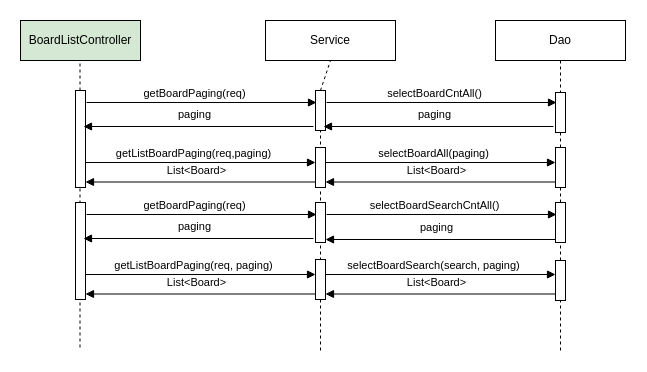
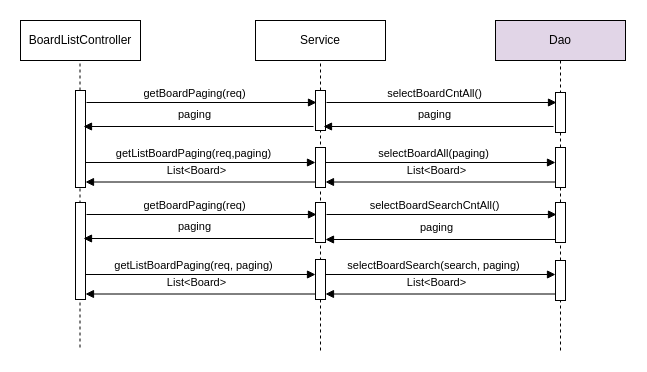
  <mxCell id="0" />
  <mxCell id="1" parent="0" />
- <mxCell id="2" value="BoardListController" style="rounded=0;whiteSpace=wrap;html=1;fillColor=#d5e8d4;" parent="1" vertex="1"><mxGeometry x="20" y="20" width="120" height="40" as="geometry" /></mxCell>
- <mxCell id="3" value="Service" style="rounded=0;whiteSpace=wrap;html=1;" parent="1" vertex="1"><mxGeometry x="265" y="20" width="130" height="40" as="geometry" /></mxCell>
- <mxCell id="4" value="Dao" style="rounded=0;whiteSpace=wrap;html=1;" parent="1" vertex="1"><mxGeometry x="495" y="20" width="130" height="40" as="geometry" /></mxCell>
+ <mxCell id="2" value="BoardListController" style="rounded=0;whiteSpace=wrap;html=1;" parent="1" vertex="1"><mxGeometry x="20" y="20" width="120" height="40" as="geometry" /></mxCell>
+ <mxCell id="3" value="Service" style="rounded=0;whiteSpace=wrap;html=1;" parent="1" vertex="1"><mxGeometry x="255" y="20" width="130" height="40" as="geometry" /></mxCell>
+ <mxCell id="4" value="Dao" style="rounded=0;whiteSpace=wrap;html=1;fillColor=#e1d5e7;" parent="1" vertex="1"><mxGeometry x="495" y="20" width="130" height="40" as="geometry" /></mxCell>
  <mxCell id="5" value="" style="endArrow=none;dashed=1;html=1;" parent="1" edge="1"><mxGeometry width="50" height="50" relative="1" as="geometry"><mxPoint x="79.5" y="90" as="sourcePoint" /><mxPoint x="79.5" y="60" as="targetPoint" /></mxGeometry></mxCell>
  <mxCell id="6" value="" style="endArrow=none;dashed=1;html=1;" parent="1" edge="1"><mxGeometry width="50" height="50" relative="1" as="geometry"><mxPoint x="79.5" y="347" as="sourcePoint" /><mxPoint x="79.5" y="187" as="targetPoint" /></mxGeometry></mxCell>
  <mxCell id="7" value="" style="endArrow=none;dashed=1;html=1;entryX=0.5;entryY=1;entryDx=0;entryDy=0;" parent="1" target="3" edge="1"><mxGeometry width="50" height="50" relative="1" as="geometry"><mxPoint x="320" y="90" as="sourcePoint" /><mxPoint x="315" y="250" as="targetPoint" /></mxGeometry></mxCell>
  <mxCell id="8" value="" style="endArrow=none;dashed=1;html=1;entryX=0.5;entryY=1;entryDx=0;entryDy=0;" parent="1" source="19" target="4" edge="1"><mxGeometry width="50" height="50" relative="1" as="geometry"><mxPoint x="560" y="350" as="sourcePoint" /><mxPoint x="330" y="70" as="targetPoint" /></mxGeometry></mxCell>
  <mxCell id="9" value="" style="endArrow=none;dashed=1;html=1;entryX=0.5;entryY=1;entryDx=0;entryDy=0;" parent="1" edge="1"><mxGeometry width="50" height="50" relative="1" as="geometry"><mxPoint x="320" y="150" as="sourcePoint" /><mxPoint x="320" y="130" as="targetPoint" /></mxGeometry></mxCell>
  <mxCell id="10" value="" style="endArrow=none;dashed=1;html=1;entryX=0.5;entryY=1;entryDx=0;entryDy=0;" parent="1" edge="1"><mxGeometry width="50" height="50" relative="1" as="geometry"><mxPoint x="320" y="350" as="sourcePoint" /><mxPoint x="320" y="190" as="targetPoint" /></mxGeometry></mxCell>
  <mxCell id="11" value="" style="html=1;points=[];perimeter=orthogonalPerimeter;" parent="1" vertex="1"><mxGeometry x="315" y="90" width="10" height="40" as="geometry" /></mxCell>
  <mxCell id="12" value="" style="html=1;points=[];perimeter=orthogonalPerimeter;" parent="1" vertex="1"><mxGeometry x="75" y="90" width="10" height="97" as="geometry" /></mxCell>
  <mxCell id="13" value="" style="html=1;points=[];perimeter=orthogonalPerimeter;" parent="1" vertex="1"><mxGeometry x="555" y="92" width="10" height="40" as="geometry" /></mxCell>
  <mxCell id="14" value="getBoardPaging(req)" style="html=1;verticalAlign=bottom;endArrow=block;" parent="1" edge="1"><mxGeometry x="-0.058" width="80" relative="1" as="geometry"><mxPoint x="86" y="102" as="sourcePoint" /><mxPoint x="316" y="102" as="targetPoint" /><mxPoint as="offset" /></mxGeometry></mxCell>
  <mxCell id="15" value="selectBoardCntAll()" style="html=1;verticalAlign=bottom;endArrow=block;" parent="1" edge="1"><mxGeometry x="-0.058" width="80" relative="1" as="geometry"><mxPoint x="326" y="102" as="sourcePoint" /><mxPoint x="556" y="102" as="targetPoint" /><mxPoint as="offset" /></mxGeometry></mxCell>
  <mxCell id="16" value="paging" style="html=1;verticalAlign=bottom;endArrow=block;" parent="1" edge="1"><mxGeometry x="0.035" y="-3" width="80" relative="1" as="geometry"><mxPoint x="553" y="126" as="sourcePoint" /><mxPoint x="323" y="126" as="targetPoint" /><mxPoint as="offset" /></mxGeometry></mxCell>
  <mxCell id="17" value="paging" style="html=1;verticalAlign=bottom;endArrow=block;" parent="1" edge="1"><mxGeometry x="0.035" y="-3" width="80" relative="1" as="geometry"><mxPoint x="313" y="126" as="sourcePoint" /><mxPoint x="83" y="126" as="targetPoint" /><mxPoint as="offset" /></mxGeometry></mxCell>
  <mxCell id="18" value="" style="html=1;points=[];perimeter=orthogonalPerimeter;" parent="1" vertex="1"><mxGeometry x="315" y="147" width="10" height="40" as="geometry" /></mxCell>
  <mxCell id="19" value="" style="html=1;points=[];perimeter=orthogonalPerimeter;" parent="1" vertex="1"><mxGeometry x="555" y="147" width="10" height="40" as="geometry" /></mxCell>
  <mxCell id="20" value="" style="endArrow=none;dashed=1;html=1;entryX=0.5;entryY=1;entryDx=0;entryDy=0;" parent="1" source="36" target="19" edge="1"><mxGeometry width="50" height="50" relative="1" as="geometry"><mxPoint x="560" y="350" as="sourcePoint" /><mxPoint x="560" y="60" as="targetPoint" /></mxGeometry></mxCell>
  <mxCell id="21" value="getListBoardPaging(req,paging)" style="html=1;verticalAlign=bottom;endArrow=block;" parent="1" edge="1"><mxGeometry x="-0.058" width="80" relative="1" as="geometry"><mxPoint x="85" y="162" as="sourcePoint" /><mxPoint x="315" y="162" as="targetPoint" /><mxPoint as="offset" /></mxGeometry></mxCell>
  <mxCell id="22" value="List&amp;lt;Board&amp;gt;" style="html=1;verticalAlign=bottom;endArrow=block;" parent="1" edge="1"><mxGeometry x="0.035" y="-3" width="80" relative="1" as="geometry"><mxPoint x="315" y="181.5" as="sourcePoint" /><mxPoint x="85" y="181.5" as="targetPoint" /><mxPoint as="offset" /></mxGeometry></mxCell>
  <mxCell id="23" value="List&amp;lt;Board&amp;gt;" style="html=1;verticalAlign=bottom;endArrow=block;" parent="1" edge="1"><mxGeometry x="0.035" y="-3" width="80" relative="1" as="geometry"><mxPoint x="555" y="181.5" as="sourcePoint" /><mxPoint x="325" y="181.5" as="targetPoint" /><mxPoint as="offset" /></mxGeometry></mxCell>
  <mxCell id="24" value="selectBoardAll(paging)" style="html=1;verticalAlign=bottom;endArrow=block;" parent="1" edge="1"><mxGeometry x="-0.058" width="80" relative="1" as="geometry"><mxPoint x="325" y="162" as="sourcePoint" /><mxPoint x="555" y="162" as="targetPoint" /><mxPoint as="offset" /></mxGeometry></mxCell>
  <mxCell id="25" value="" style="html=1;points=[];perimeter=orthogonalPerimeter;" parent="1" vertex="1"><mxGeometry x="315" y="202" width="10" height="40" as="geometry" /></mxCell>
  <mxCell id="26" value="" style="html=1;points=[];perimeter=orthogonalPerimeter;" parent="1" vertex="1"><mxGeometry x="75" y="202" width="10" height="97" as="geometry" /></mxCell>
  <mxCell id="27" value="getBoardPaging(req)" style="html=1;verticalAlign=bottom;endArrow=block;" parent="1" edge="1"><mxGeometry x="-0.058" width="80" relative="1" as="geometry"><mxPoint x="86" y="214" as="sourcePoint" /><mxPoint x="316" y="214" as="targetPoint" /><mxPoint as="offset" /></mxGeometry></mxCell>
  <mxCell id="28" value="selectBoardSearchCntAll()" style="html=1;verticalAlign=bottom;endArrow=block;" parent="1" edge="1"><mxGeometry x="-0.058" width="80" relative="1" as="geometry"><mxPoint x="326" y="214" as="sourcePoint" /><mxPoint x="556" y="214" as="targetPoint" /><mxPoint as="offset" /></mxGeometry></mxCell>
  <mxCell id="29" value="paging" style="html=1;verticalAlign=bottom;endArrow=block;" parent="1" edge="1"><mxGeometry x="0.035" y="-3" width="80" relative="1" as="geometry"><mxPoint x="313" y="238" as="sourcePoint" /><mxPoint x="83" y="238" as="targetPoint" /><mxPoint as="offset" /></mxGeometry></mxCell>
  <mxCell id="30" value="" style="html=1;points=[];perimeter=orthogonalPerimeter;" parent="1" vertex="1"><mxGeometry x="315" y="259" width="10" height="40" as="geometry" /></mxCell>
  <mxCell id="31" value="getListBoardPaging(req, paging)" style="html=1;verticalAlign=bottom;endArrow=block;" parent="1" edge="1"><mxGeometry x="-0.058" width="80" relative="1" as="geometry"><mxPoint x="85" y="274" as="sourcePoint" /><mxPoint x="315" y="274" as="targetPoint" /><mxPoint as="offset" /></mxGeometry></mxCell>
  <mxCell id="32" value="List&amp;lt;Board&amp;gt;" style="html=1;verticalAlign=bottom;endArrow=block;" parent="1" edge="1"><mxGeometry x="0.035" y="-3" width="80" relative="1" as="geometry"><mxPoint x="315" y="293.5" as="sourcePoint" /><mxPoint x="85" y="293.5" as="targetPoint" /><mxPoint as="offset" /></mxGeometry></mxCell>
  <mxCell id="33" value="List&amp;lt;Board&amp;gt;" style="html=1;verticalAlign=bottom;endArrow=block;" parent="1" edge="1"><mxGeometry x="0.035" y="-3" width="80" relative="1" as="geometry"><mxPoint x="555" y="293.5" as="sourcePoint" /><mxPoint x="325" y="293.5" as="targetPoint" /><mxPoint as="offset" /></mxGeometry></mxCell>
  <mxCell id="34" value="selectBoardSearch(search, paging)" style="html=1;verticalAlign=bottom;endArrow=block;" parent="1" edge="1"><mxGeometry x="-0.058" width="80" relative="1" as="geometry"><mxPoint x="325" y="274" as="sourcePoint" /><mxPoint x="555" y="274" as="targetPoint" /><mxPoint as="offset" /></mxGeometry></mxCell>
  <mxCell id="35" value="paging" style="html=1;verticalAlign=bottom;endArrow=block;" parent="1" edge="1"><mxGeometry x="0.035" y="-3" width="80" relative="1" as="geometry"><mxPoint x="555" y="239" as="sourcePoint" /><mxPoint x="325" y="239" as="targetPoint" /><mxPoint as="offset" /></mxGeometry></mxCell>
  <mxCell id="36" value="" style="html=1;points=[];perimeter=orthogonalPerimeter;" parent="1" vertex="1"><mxGeometry x="555" y="202" width="10" height="40" as="geometry" /></mxCell>
  <mxCell id="37" value="" style="endArrow=none;dashed=1;html=1;entryX=0.5;entryY=1;entryDx=0;entryDy=0;" parent="1" source="38" target="36" edge="1"><mxGeometry width="50" height="50" relative="1" as="geometry"><mxPoint x="560" y="350" as="sourcePoint" /><mxPoint x="560" y="187" as="targetPoint" /></mxGeometry></mxCell>
  <mxCell id="38" value="" style="html=1;points=[];perimeter=orthogonalPerimeter;" parent="1" vertex="1"><mxGeometry x="555" y="260" width="10" height="40" as="geometry" /></mxCell>
  <mxCell id="39" value="" style="endArrow=none;dashed=1;html=1;entryX=0.5;entryY=1;entryDx=0;entryDy=0;" parent="1" target="38" edge="1"><mxGeometry width="50" height="50" relative="1" as="geometry"><mxPoint x="560" y="350" as="sourcePoint" /><mxPoint x="560" y="242" as="targetPoint" /></mxGeometry></mxCell>
